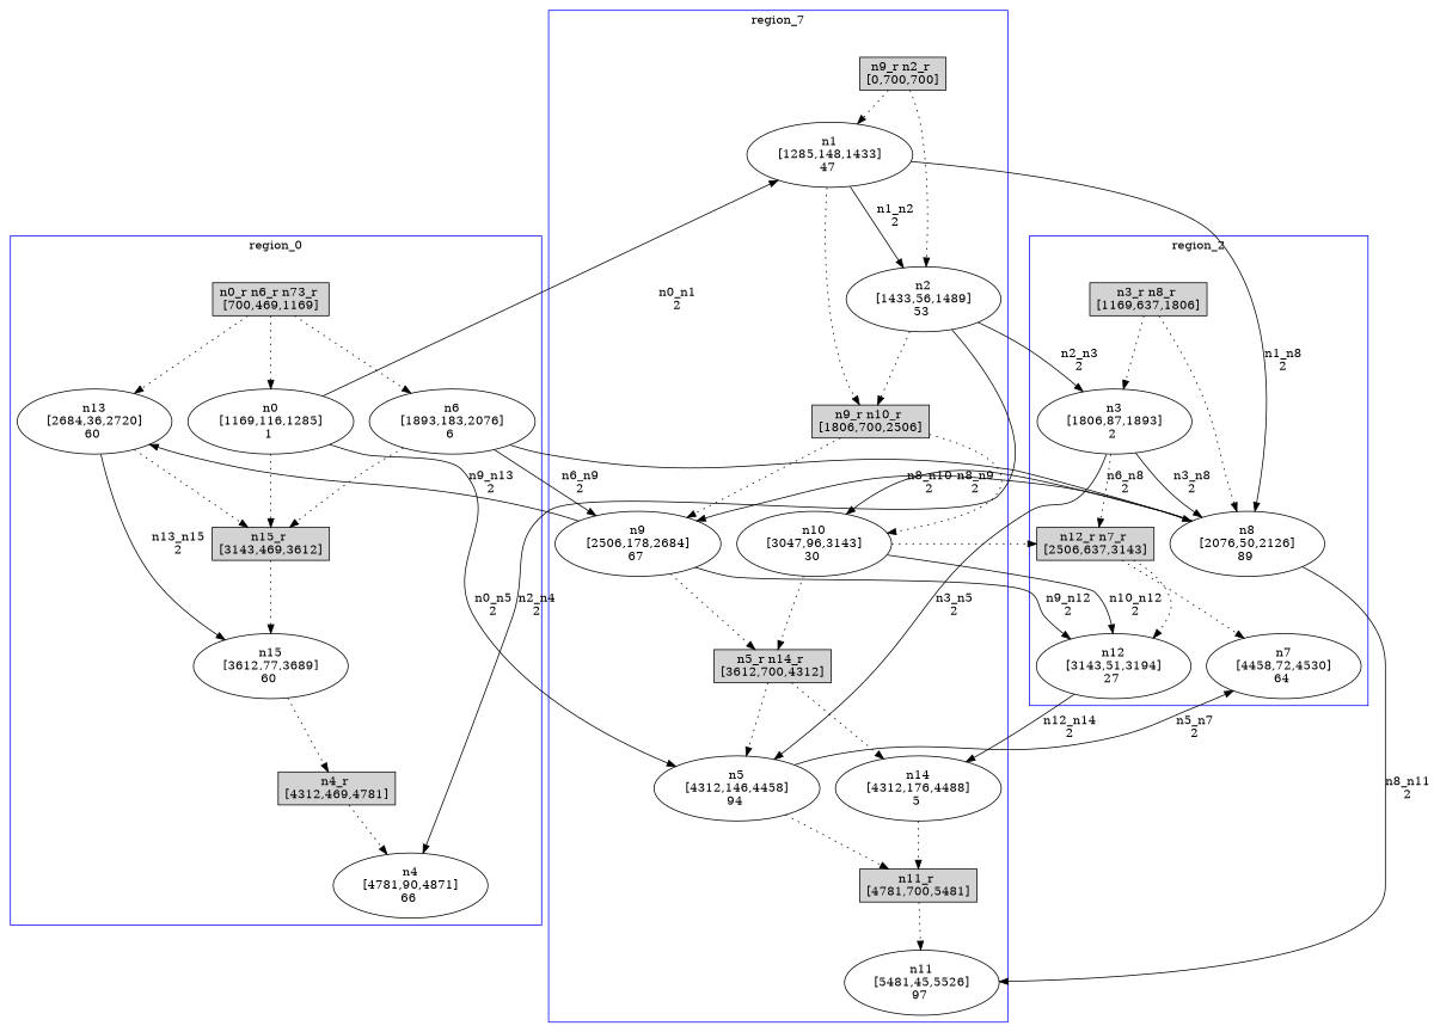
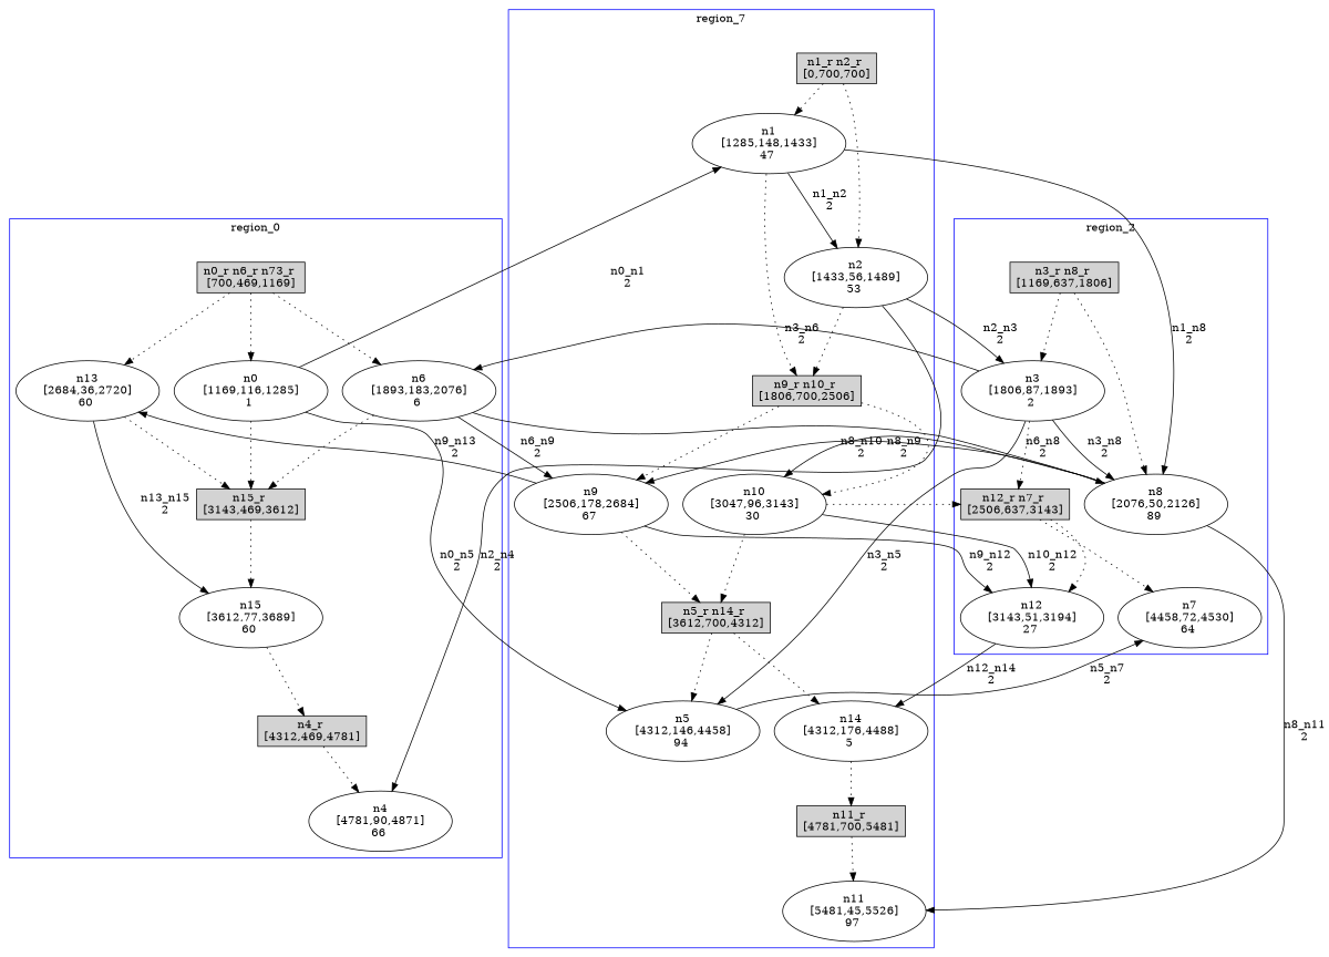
  digraph {
    edge [style=dotted]
    n1 [label="n0_r n6_r n73_r \n[700,469,1169]" shape=box style=filled]
    n2 [label="n0\n[1169,116,1285]\n1 "]
    n3 [label="n6\n[1893,183,2076]\n6 "]
    n4 [label="n13\n[2684,36,2720]\n60 "]
    n5 [label="n15_r \n[3143,469,3612]" shape=box style=filled]
    n6 [label="n15\n[3612,77,3689]\n60 "]
    n7 [label="n4_r \n[4312,469,4781]" shape=box style=filled]
    n8 [label="n4\n[4781,90,4871]\n66 "]
-   n9 [label="n9_r n2_r \n[0,700,700]" shape=box style=filled]
+   n9 [label="n1_r n2_r \n[0,700,700]" shape=box style=filled]
    n10 [label="n1\n[1285,148,1433]\n47 "]
    n11 [label="n2\n[1433,56,1489]\n53 "]
    n12 [label="n9_r n10_r \n[1806,700,2506]" shape=box style=filled]
    n13 [label="n9\n[2506,178,2684]\n67 "]
    n14 [label="n10\n[3047,96,3143]\n30 "]
    n15 [label="n5_r n14_r \n[3612,700,4312]" shape=box style=filled]
    n16 [label="n5\n[4312,146,4458]\n94 "]
    n17 [label="n14\n[4312,176,4488]\n5 "]
    n18 [label="n11_r \n[4781,700,5481]" shape=box style=filled]
    n19 [label="n11\n[5481,45,5526]\n97 "]
    n20 [label="n3_r n8_r \n[1169,637,1806]" shape=box style=filled]
    n21 [label="n3\n[1806,87,1893]\n2 "]
    n22 [label="n8\n[2076,50,2126]\n89 "]
    n23 [label="n12_r n7_r \n[2506,637,3143]" shape=box style=filled]
    n24 [label="n12\n[3143,51,3194]\n27 "]
    n25 [label="n7\n[4458,72,4530]\n64 "]
    subgraph cluster_1 {
      color=blue
      label=region_0
      stytle=filled
      n1
      n2
      n3
      n4
      n5
      n6
      n7
      n8
    }
    subgraph cluster_2 {
      color=blue
      label=region_7
      stytle=filled
      n9
      n10
      n11
      n12
      n13
      n14
      n15
      n16
      n17
      n18
      n19
    }
    subgraph cluster_3 {
      color=blue
      label=region_2
      stytle=filled
      n20
      n21
      n22
      n23
      n24
      n25
    }
    n1 -> n2
    n1 -> n3
    n1 -> n4
    n2 -> n5
    n2 -> n10 [label="n0_n1\n2" style=""]
    n2 -> n16 [label="n0_n5\n2" style=""]
    n3 -> n5
    n3 -> n13 [label="n6_n9\n2" style=""]
    n3 -> n22 [label="n6_n8\n2" style=""]
    n4 -> n5
    n4 -> n6 [label="n13_n15\n2" style=""]
    n5 -> n6
    n6 -> n7
    n7 -> n8
    n9 -> n10
    n9 -> n11
    n10 -> n11 [label="n1_n2\n2" style=""]
    n10 -> n12
    n10 -> n22 [label="n1_n8\n2" style=""]
    n11 -> n8 [label="n2_n4\n2" style=""]
    n11 -> n12
    n11 -> n21 [label="n2_n3\n2" style=""]
    n12 -> n13
    n12 -> n14
    n13 -> n4 [label="n9_n13\n2" style=""]
    n13 -> n15
    n13 -> n24 [label="n9_n12\n2" style=""]
    n14 -> n15
    n14 -> n23
    n14 -> n24 [label="n10_n12\n2" style=""]
    n15 -> n16
    n15 -> n17
-   n16 -> n18
    n16 -> n25 [label="n5_n7\n2" style=""]
    n17 -> n18
    n18 -> n19
    n20 -> n21
    n20 -> n22
+   n21 -> n3 [label="n3_n6\n2" style=""]
    n21 -> n16 [label="n3_n5\n2" style=""]
    n21 -> n22 [label="n3_n8\n2" style=""]
    n21 -> n23
    n22 -> n13 [label="n8_n9\n2" style=""]
    n22 -> n14 [label="n8_n10\n2" style=""]
    n22 -> n19 [label="n8_n11\n2" style=""]
    n23 -> n24
    n23 -> n25
    n24 -> n17 [label="n12_n14\n2" style=""]
  }
